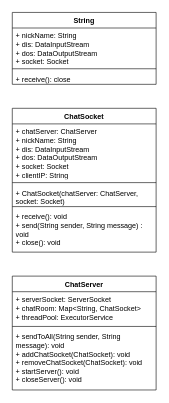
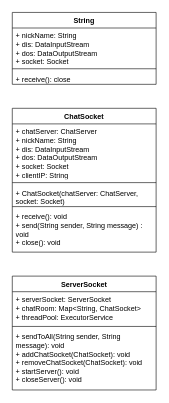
  <mxCell id="0" />
  <mxCell id="1" parent="0" />
  <mxCell id="2" value="String" style="swimlane;fontStyle=1;align=center;verticalAlign=top;childLayout=stackLayout;horizontal=1;startSize=26;horizontalStack=0;resizeParent=1;resizeParentMax=0;resizeLast=0;collapsible=1;marginBottom=0;whiteSpace=wrap;html=1;" parent="1" vertex="1"><mxGeometry x="20" y="20" width="240" height="120" as="geometry" /></mxCell>
  <mxCell id="3" value="+ nickName: String&lt;div&gt;+ dis: DataInputStream&lt;br&gt;&lt;/div&gt;&lt;div&gt;+ dos: DataOutputStream&lt;/div&gt;&lt;div&gt;+ socket: Socket&lt;/div&gt;" style="text;strokeColor=none;fillColor=none;align=left;verticalAlign=top;spacingLeft=4;spacingRight=4;overflow=hidden;rotatable=0;points=[[0,0.5],[1,0.5]];portConstraint=eastwest;whiteSpace=wrap;html=1;" parent="2" vertex="1"><mxGeometry y="26" width="240" height="64" as="geometry" /></mxCell>
  <mxCell id="4" value="" style="line;strokeWidth=1;fillColor=none;align=left;verticalAlign=middle;spacingTop=-1;spacingLeft=3;spacingRight=3;rotatable=0;labelPosition=right;points=[];portConstraint=eastwest;strokeColor=inherit;" parent="2" vertex="1"><mxGeometry y="90" width="240" height="8" as="geometry" /></mxCell>
  <mxCell id="5" value="+ receive(): close" style="text;strokeColor=none;fillColor=none;align=left;verticalAlign=top;spacingLeft=4;spacingRight=4;overflow=hidden;rotatable=0;points=[[0,0.5],[1,0.5]];portConstraint=eastwest;whiteSpace=wrap;html=1;" parent="2" vertex="1"><mxGeometry y="98" width="240" height="22" as="geometry" /></mxCell>
  <mxCell id="6" value="ChatSocket" style="swimlane;fontStyle=1;align=center;verticalAlign=top;childLayout=stackLayout;horizontal=1;startSize=26;horizontalStack=0;resizeParent=1;resizeParentMax=0;resizeLast=0;collapsible=1;marginBottom=0;whiteSpace=wrap;html=1;" parent="1" vertex="1"><mxGeometry x="20" y="180" width="240" height="240" as="geometry" /></mxCell>
  <mxCell id="7" value="&lt;div&gt;+ chatServer: ChatServer&lt;/div&gt;+ nickName: String&lt;div&gt;+ dis: DataInputStream&lt;br&gt;&lt;/div&gt;&lt;div&gt;+ dos: DataOutputStream&lt;/div&gt;&lt;div&gt;+ socket: Socket&lt;/div&gt;&lt;div&gt;+ clientIP: String&lt;/div&gt;" style="text;strokeColor=none;fillColor=none;align=left;verticalAlign=top;spacingLeft=4;spacingRight=4;overflow=hidden;rotatable=0;points=[[0,0.5],[1,0.5]];portConstraint=eastwest;whiteSpace=wrap;html=1;" parent="6" vertex="1"><mxGeometry y="26" width="240" height="94" as="geometry" /></mxCell>
  <mxCell id="8" value="" style="line;strokeWidth=1;fillColor=none;align=left;verticalAlign=middle;spacingTop=-1;spacingLeft=3;spacingRight=3;rotatable=0;labelPosition=right;points=[];portConstraint=eastwest;strokeColor=inherit;" parent="6" vertex="1"><mxGeometry y="120" width="240" height="8" as="geometry" /></mxCell>
  <mxCell id="9" value="+ ChatSocket(chatServer: ChatServer, socket: Socket)" style="text;strokeColor=none;fillColor=none;align=left;verticalAlign=top;spacingLeft=4;spacingRight=4;overflow=hidden;rotatable=0;points=[[0,0.5],[1,0.5]];portConstraint=eastwest;whiteSpace=wrap;html=1;" parent="6" vertex="1"><mxGeometry y="128" width="240" height="32" as="geometry" /></mxCell>
  <mxCell id="10" value="" style="line;strokeWidth=1;fillColor=none;align=left;verticalAlign=middle;spacingTop=-1;spacingLeft=3;spacingRight=3;rotatable=0;labelPosition=right;points=[];portConstraint=eastwest;strokeColor=inherit;" parent="6" vertex="1"><mxGeometry y="160" width="240" height="8" as="geometry" /></mxCell>
  <mxCell id="11" value="+ receive(): void&lt;div&gt;+ send(String sender, String message) : void&lt;/div&gt;&lt;div&gt;+ close(): void&lt;/div&gt;" style="text;strokeColor=none;fillColor=none;align=left;verticalAlign=top;spacingLeft=4;spacingRight=4;overflow=hidden;rotatable=0;points=[[0,0.5],[1,0.5]];portConstraint=eastwest;whiteSpace=wrap;html=1;" parent="6" vertex="1"><mxGeometry y="168" width="240" height="72" as="geometry" /></mxCell>
- <mxCell id="12" value="ChatServer" style="swimlane;fontStyle=1;align=center;verticalAlign=top;childLayout=stackLayout;horizontal=1;startSize=26;horizontalStack=0;resizeParent=1;resizeParentMax=0;resizeLast=0;collapsible=1;marginBottom=0;whiteSpace=wrap;html=1;" parent="1" vertex="1"><mxGeometry x="20" y="460" width="240" height="190" as="geometry" /></mxCell>
+ <mxCell id="12" value="ServerSocket" style="swimlane;fontStyle=1;align=center;verticalAlign=top;childLayout=stackLayout;horizontal=1;startSize=26;horizontalStack=0;resizeParent=1;resizeParentMax=0;resizeLast=0;collapsible=1;marginBottom=0;whiteSpace=wrap;html=1;" parent="1" vertex="1"><mxGeometry x="20" y="460" width="240" height="190" as="geometry" /></mxCell>
  <mxCell id="13" value="+ serverSocket: ServerSocket&lt;div&gt;+ chatRoom: Map&amp;lt;String, ChatSocket&amp;gt;&lt;br&gt;&lt;/div&gt;&lt;div&gt;+ threadPool: ExecutorService&lt;/div&gt;" style="text;strokeColor=none;fillColor=none;align=left;verticalAlign=top;spacingLeft=4;spacingRight=4;overflow=hidden;rotatable=0;points=[[0,0.5],[1,0.5]];portConstraint=eastwest;whiteSpace=wrap;html=1;" parent="12" vertex="1"><mxGeometry y="26" width="240" height="54" as="geometry" /></mxCell>
  <mxCell id="14" value="" style="line;strokeWidth=1;fillColor=none;align=left;verticalAlign=middle;spacingTop=-1;spacingLeft=3;spacingRight=3;rotatable=0;labelPosition=right;points=[];portConstraint=eastwest;strokeColor=inherit;" parent="12" vertex="1"><mxGeometry y="80" width="240" height="8" as="geometry" /></mxCell>
  <mxCell id="15" value="+ sendToAll(String sender, String message): void&lt;div&gt;+ addChatSocket(ChatSocket): void&lt;/div&gt;&lt;div&gt;+ removeChatSocket(ChatSocket): void&lt;/div&gt;&lt;div&gt;+ startServer(): void&lt;/div&gt;&lt;div&gt;+ closeServer(): void&lt;/div&gt;" style="text;strokeColor=none;fillColor=none;align=left;verticalAlign=top;spacingLeft=4;spacingRight=4;overflow=hidden;rotatable=0;points=[[0,0.5],[1,0.5]];portConstraint=eastwest;whiteSpace=wrap;html=1;" parent="12" vertex="1"><mxGeometry y="88" width="240" height="102" as="geometry" /></mxCell>
